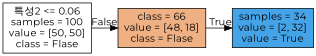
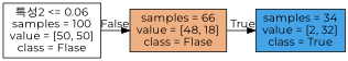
  digraph {
    fontname=Montserrat
    rankdir=LR
    node [color=black fontname=Montserrat shape=box style=filled]
    edge [fontname=Montserrat labeldistance=2.5]
    n1 [fillcolor="#ffffff" label="특성2 <= 0.06\nsamples = 100\nvalue = [50, 50]\nclass = Flase"]
-   n2 [fillcolor="#efb083" label="class = 66\nvalue = [48, 18]\nclass = Flase"]
-   n3 [fillcolor="#45a3e7" label="samples = 34\nvalue = [2, 32]\nvalue = True"]
+   n2 [fillcolor="#efb083" label="samples = 66\nvalue = [48, 18]\nclass = Flase"]
+   n3 [fillcolor="#45a3e7" label="samples = 34\nvalue = [2, 32]\nclass = True"]
    n1 -> n2 [headlabel=False labelangle=-45]
    n2 -> n3 [headlabel=True labelangle=45]
  }
